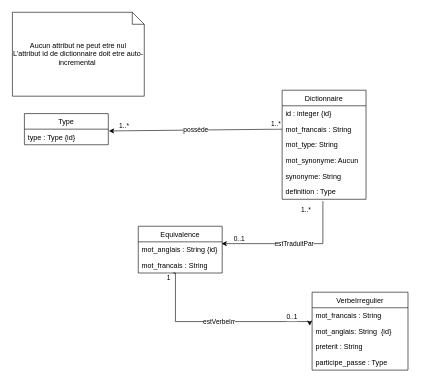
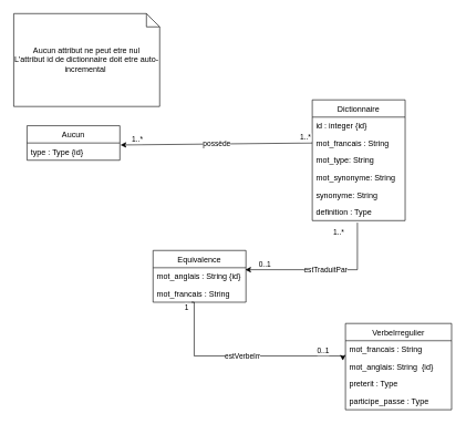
  <mxCell id="0" />
  <mxCell id="1" parent="0" />
  <mxCell id="2" value="Equivalence" style="swimlane;fontStyle=0;childLayout=stackLayout;horizontal=1;startSize=26;fillColor=none;horizontalStack=0;resizeParent=1;resizeParentMax=0;resizeLast=0;collapsible=1;marginBottom=0;" parent="1" vertex="1"><mxGeometry x="230" y="377" width="140" height="78" as="geometry" /></mxCell>
  <mxCell id="3" value="mot_anglais : String {id}" style="text;strokeColor=none;fillColor=none;align=left;verticalAlign=top;spacingLeft=4;spacingRight=4;overflow=hidden;rotatable=0;points=[[0,0.5],[1,0.5]];portConstraint=eastwest;" parent="2" vertex="1"><mxGeometry y="26" width="140" height="26" as="geometry" /></mxCell>
  <mxCell id="4" value="mot_francais : String" style="text;strokeColor=none;fillColor=none;align=left;verticalAlign=top;spacingLeft=4;spacingRight=4;overflow=hidden;rotatable=0;points=[[0,0.5],[1,0.5]];portConstraint=eastwest;" vertex="1" parent="2"><mxGeometry y="52" width="140" height="26" as="geometry" /></mxCell>
- <mxCell id="5" value="Type" style="swimlane;fontStyle=0;childLayout=stackLayout;horizontal=1;startSize=26;fillColor=none;horizontalStack=0;resizeParent=1;resizeParentMax=0;resizeLast=0;collapsible=1;marginBottom=0;" parent="1" vertex="1"><mxGeometry x="40" y="189" width="140" height="52" as="geometry" /></mxCell>
+ <mxCell id="5" value="Aucun" style="swimlane;fontStyle=0;childLayout=stackLayout;horizontal=1;startSize=26;fillColor=none;horizontalStack=0;resizeParent=1;resizeParentMax=0;resizeLast=0;collapsible=1;marginBottom=0;" parent="1" vertex="1"><mxGeometry x="40" y="189" width="140" height="52" as="geometry" /></mxCell>
  <mxCell id="6" value="type : Type {id}&#10; " style="text;strokeColor=none;fillColor=none;align=left;verticalAlign=top;spacingLeft=4;spacingRight=4;overflow=hidden;rotatable=0;points=[[0,0.5],[1,0.5]];portConstraint=eastwest;" parent="5" vertex="1"><mxGeometry y="26" width="140" height="26" as="geometry" /></mxCell>
  <mxCell id="7" value="VerbeIrregulier" style="swimlane;fontStyle=0;childLayout=stackLayout;horizontal=1;startSize=26;fillColor=none;horizontalStack=0;resizeParent=1;resizeParentMax=0;resizeLast=0;collapsible=1;marginBottom=0;" parent="1" vertex="1"><mxGeometry x="520" y="487" width="160" height="130" as="geometry" /></mxCell>
  <mxCell id="8" value="mot_francais : String" style="text;strokeColor=none;fillColor=none;align=left;verticalAlign=top;spacingLeft=4;spacingRight=4;overflow=hidden;rotatable=0;points=[[0,0.5],[1,0.5]];portConstraint=eastwest;" vertex="1" parent="7"><mxGeometry y="26" width="160" height="26" as="geometry" /></mxCell>
  <mxCell id="9" value="mot_anglais: String  {id} " style="text;strokeColor=none;fillColor=none;align=left;verticalAlign=top;spacingLeft=4;spacingRight=4;overflow=hidden;rotatable=0;points=[[0,0.5],[1,0.5]];portConstraint=eastwest;" vertex="1" parent="7"><mxGeometry y="52" width="160" height="26" as="geometry" /></mxCell>
- <mxCell id="10" value="preterit : String" style="text;strokeColor=none;fillColor=none;align=left;verticalAlign=top;spacingLeft=4;spacingRight=4;overflow=hidden;rotatable=0;points=[[0,0.5],[1,0.5]];portConstraint=eastwest;" parent="7" vertex="1"><mxGeometry y="78" width="160" height="26" as="geometry" /></mxCell>
+ <mxCell id="10" value="preterit : Type" style="text;strokeColor=none;fillColor=none;align=left;verticalAlign=top;spacingLeft=4;spacingRight=4;overflow=hidden;rotatable=0;points=[[0,0.5],[1,0.5]];portConstraint=eastwest;" parent="7" vertex="1"><mxGeometry y="78" width="160" height="26" as="geometry" /></mxCell>
  <mxCell id="11" value="participe_passe : Type" style="text;strokeColor=none;fillColor=none;align=left;verticalAlign=top;spacingLeft=4;spacingRight=4;overflow=hidden;rotatable=0;points=[[0,0.5],[1,0.5]];portConstraint=eastwest;" parent="7" vertex="1"><mxGeometry y="104" width="160" height="26" as="geometry" /></mxCell>
  <mxCell id="12" value="Dictionnaire" style="swimlane;fontStyle=0;childLayout=stackLayout;horizontal=1;startSize=26;fillColor=none;horizontalStack=0;resizeParent=1;resizeParentMax=0;resizeLast=0;collapsible=1;marginBottom=0;" parent="1" vertex="1"><mxGeometry x="470" y="150" width="140" height="182" as="geometry" /></mxCell>
  <mxCell id="13" value="id : integer {id}" style="text;strokeColor=none;fillColor=none;align=left;verticalAlign=top;spacingLeft=4;spacingRight=4;overflow=hidden;rotatable=0;points=[[0,0.5],[1,0.5]];portConstraint=eastwest;" vertex="1" parent="12"><mxGeometry y="26" width="140" height="26" as="geometry" /></mxCell>
  <mxCell id="14" value="mot_francais : String" style="text;strokeColor=none;fillColor=none;align=left;verticalAlign=top;spacingLeft=4;spacingRight=4;overflow=hidden;rotatable=0;points=[[0,0.5],[1,0.5]];portConstraint=eastwest;" parent="12" vertex="1"><mxGeometry y="52" width="140" height="26" as="geometry" /></mxCell>
  <mxCell id="15" value="mot_type: String " style="text;strokeColor=none;fillColor=none;align=left;verticalAlign=top;spacingLeft=4;spacingRight=4;overflow=hidden;rotatable=0;points=[[0,0.5],[1,0.5]];portConstraint=eastwest;" vertex="1" parent="12"><mxGeometry y="78" width="140" height="26" as="geometry" /></mxCell>
- <mxCell id="16" value="mot_synonyme: Aucun " style="text;strokeColor=none;fillColor=none;align=left;verticalAlign=top;spacingLeft=4;spacingRight=4;overflow=hidden;rotatable=0;points=[[0,0.5],[1,0.5]];portConstraint=eastwest;" vertex="1" parent="12"><mxGeometry y="104" width="140" height="26" as="geometry" /></mxCell>
+ <mxCell id="16" value="mot_synonyme: String " style="text;strokeColor=none;fillColor=none;align=left;verticalAlign=top;spacingLeft=4;spacingRight=4;overflow=hidden;rotatable=0;points=[[0,0.5],[1,0.5]];portConstraint=eastwest;" vertex="1" parent="12"><mxGeometry y="104" width="140" height="26" as="geometry" /></mxCell>
  <mxCell id="17" value="synonyme: String " style="text;strokeColor=none;fillColor=none;align=left;verticalAlign=top;spacingLeft=4;spacingRight=4;overflow=hidden;rotatable=0;points=[[0,0.5],[1,0.5]];portConstraint=eastwest;" parent="12" vertex="1"><mxGeometry y="130" width="140" height="26" as="geometry" /></mxCell>
  <mxCell id="18" value="definition : Type " style="text;strokeColor=none;fillColor=none;align=left;verticalAlign=top;spacingLeft=4;spacingRight=4;overflow=hidden;rotatable=0;points=[[0,0.5],[1,0.5]];portConstraint=eastwest;" parent="12" vertex="1"><mxGeometry y="156" width="140" height="26" as="geometry" /></mxCell>
  <mxCell id="19" value="" style="endArrow=classic;html=1;rounded=0;elbow=vertical;entryX=1.007;entryY=0.115;entryDx=0;entryDy=0;entryPerimeter=0;exitX=0;exitY=0.5;exitDx=0;exitDy=0;" parent="1" source="14" target="6" edge="1"><mxGeometry relative="1" as="geometry"><mxPoint x="430" y="218" as="sourcePoint" /><mxPoint x="380" y="310" as="targetPoint" /></mxGeometry></mxCell>
  <mxCell id="20" value="&lt;font face=&quot;helvetica&quot;&gt;possède&lt;/font&gt;" style="edgeLabel;resizable=0;html=1;align=center;verticalAlign=middle;" parent="19" connectable="0" vertex="1"><mxGeometry relative="1" as="geometry" /></mxCell>
  <mxCell id="21" value="&lt;span style=&quot;color: rgb(0, 0, 0); font-family: helvetica; font-size: 11px; font-style: normal; font-weight: 400; letter-spacing: normal; text-align: left; text-indent: 0px; text-transform: none; word-spacing: 0px; background-color: rgb(255, 255, 255); display: inline; float: none;&quot;&gt;1..*&lt;/span&gt;" style="edgeLabel;resizable=0;html=1;align=left;verticalAlign=bottom;" parent="19" connectable="0" vertex="1"><mxGeometry x="-1" relative="1" as="geometry"><mxPoint x="-20" as="offset" /></mxGeometry></mxCell>
  <mxCell id="22" value="1..*" style="edgeLabel;resizable=0;html=1;align=right;verticalAlign=bottom;" parent="19" connectable="0" vertex="1"><mxGeometry x="1" relative="1" as="geometry"><mxPoint x="34" as="offset" /></mxGeometry></mxCell>
  <mxCell id="23" value="" style="endArrow=classic;html=1;rounded=0;entryX=0.993;entryY=0.115;entryDx=0;entryDy=0;entryPerimeter=0;exitX=0.486;exitY=1.115;exitDx=0;exitDy=0;exitPerimeter=0;edgeStyle=orthogonalEdgeStyle;" parent="1" source="18" target="3" edge="1"><mxGeometry relative="1" as="geometry"><mxPoint x="479.02" y="300" as="sourcePoint" /><mxPoint x="190" y="302.99" as="targetPoint" /><Array as="points"><mxPoint x="538" y="406" /></Array></mxGeometry></mxCell>
  <mxCell id="24" value="estTraduitPar" style="edgeLabel;resizable=0;html=1;align=center;verticalAlign=middle;" parent="23" connectable="0" vertex="1"><mxGeometry relative="1" as="geometry" /></mxCell>
  <mxCell id="25" value="&lt;span style=&quot;color: rgb(0, 0, 0); font-family: helvetica; font-size: 11px; font-style: normal; font-weight: 400; letter-spacing: normal; text-align: left; text-indent: 0px; text-transform: none; word-spacing: 0px; background-color: rgb(255, 255, 255); display: inline; float: none;&quot;&gt;1..*&lt;/span&gt;" style="edgeLabel;resizable=0;html=1;align=left;verticalAlign=bottom;" parent="23" connectable="0" vertex="1"><mxGeometry x="-1" relative="1" as="geometry"><mxPoint x="-38" y="23" as="offset" /></mxGeometry></mxCell>
  <mxCell id="26" value="0..1" style="edgeLabel;resizable=0;html=1;align=right;verticalAlign=bottom;" parent="23" connectable="0" vertex="1"><mxGeometry x="1" relative="1" as="geometry"><mxPoint x="39" as="offset" /></mxGeometry></mxCell>
  <mxCell id="27" value="" style="endArrow=classic;html=1;rounded=0;elbow=vertical;exitX=0.414;exitY=1;exitDx=0;exitDy=0;exitPerimeter=0;edgeStyle=orthogonalEdgeStyle;entryX=-0.025;entryY=0.154;entryDx=0;entryDy=0;entryPerimeter=0;" parent="1" source="4" target="9" edge="1"><mxGeometry relative="1" as="geometry"><mxPoint x="280" y="459.996" as="sourcePoint" /><mxPoint x="430" y="560" as="targetPoint" /><Array as="points"><mxPoint x="292" y="455" /><mxPoint x="292" y="536" /><mxPoint x="516" y="536" /></Array></mxGeometry></mxCell>
  <mxCell id="28" value="estVerbeIrr" style="edgeLabel;resizable=0;html=1;align=center;verticalAlign=middle;" parent="27" connectable="0" vertex="1"><mxGeometry relative="1" as="geometry" /></mxCell>
  <mxCell id="29" value="&lt;span style=&quot;color: rgb(0 , 0 , 0) ; font-family: &amp;#34;helvetica&amp;#34; ; font-size: 11px ; font-style: normal ; font-weight: 400 ; letter-spacing: normal ; text-align: left ; text-indent: 0px ; text-transform: none ; word-spacing: 0px ; background-color: rgb(255 , 255 , 255) ; display: inline ; float: none&quot;&gt;1&lt;/span&gt;" style="edgeLabel;resizable=0;html=1;align=left;verticalAlign=bottom;" parent="27" connectable="0" vertex="1"><mxGeometry x="-1" relative="1" as="geometry"><mxPoint x="-12" y="16" as="offset" /></mxGeometry></mxCell>
  <mxCell id="30" value="0..1" style="edgeLabel;resizable=0;html=1;align=right;verticalAlign=bottom;" parent="27" connectable="0" vertex="1"><mxGeometry x="1" relative="1" as="geometry"><mxPoint x="-20" y="-6" as="offset" /></mxGeometry></mxCell>
  <mxCell id="31" value="Aucun attribut ne peut etre nul&lt;br&gt;L'attribut id de dictionnaire doit etre auto-incremental&amp;nbsp;" style="shape=note;size=20;whiteSpace=wrap;html=1;" vertex="1" parent="1"><mxGeometry x="20" y="20" width="220" height="140" as="geometry" /></mxCell>
